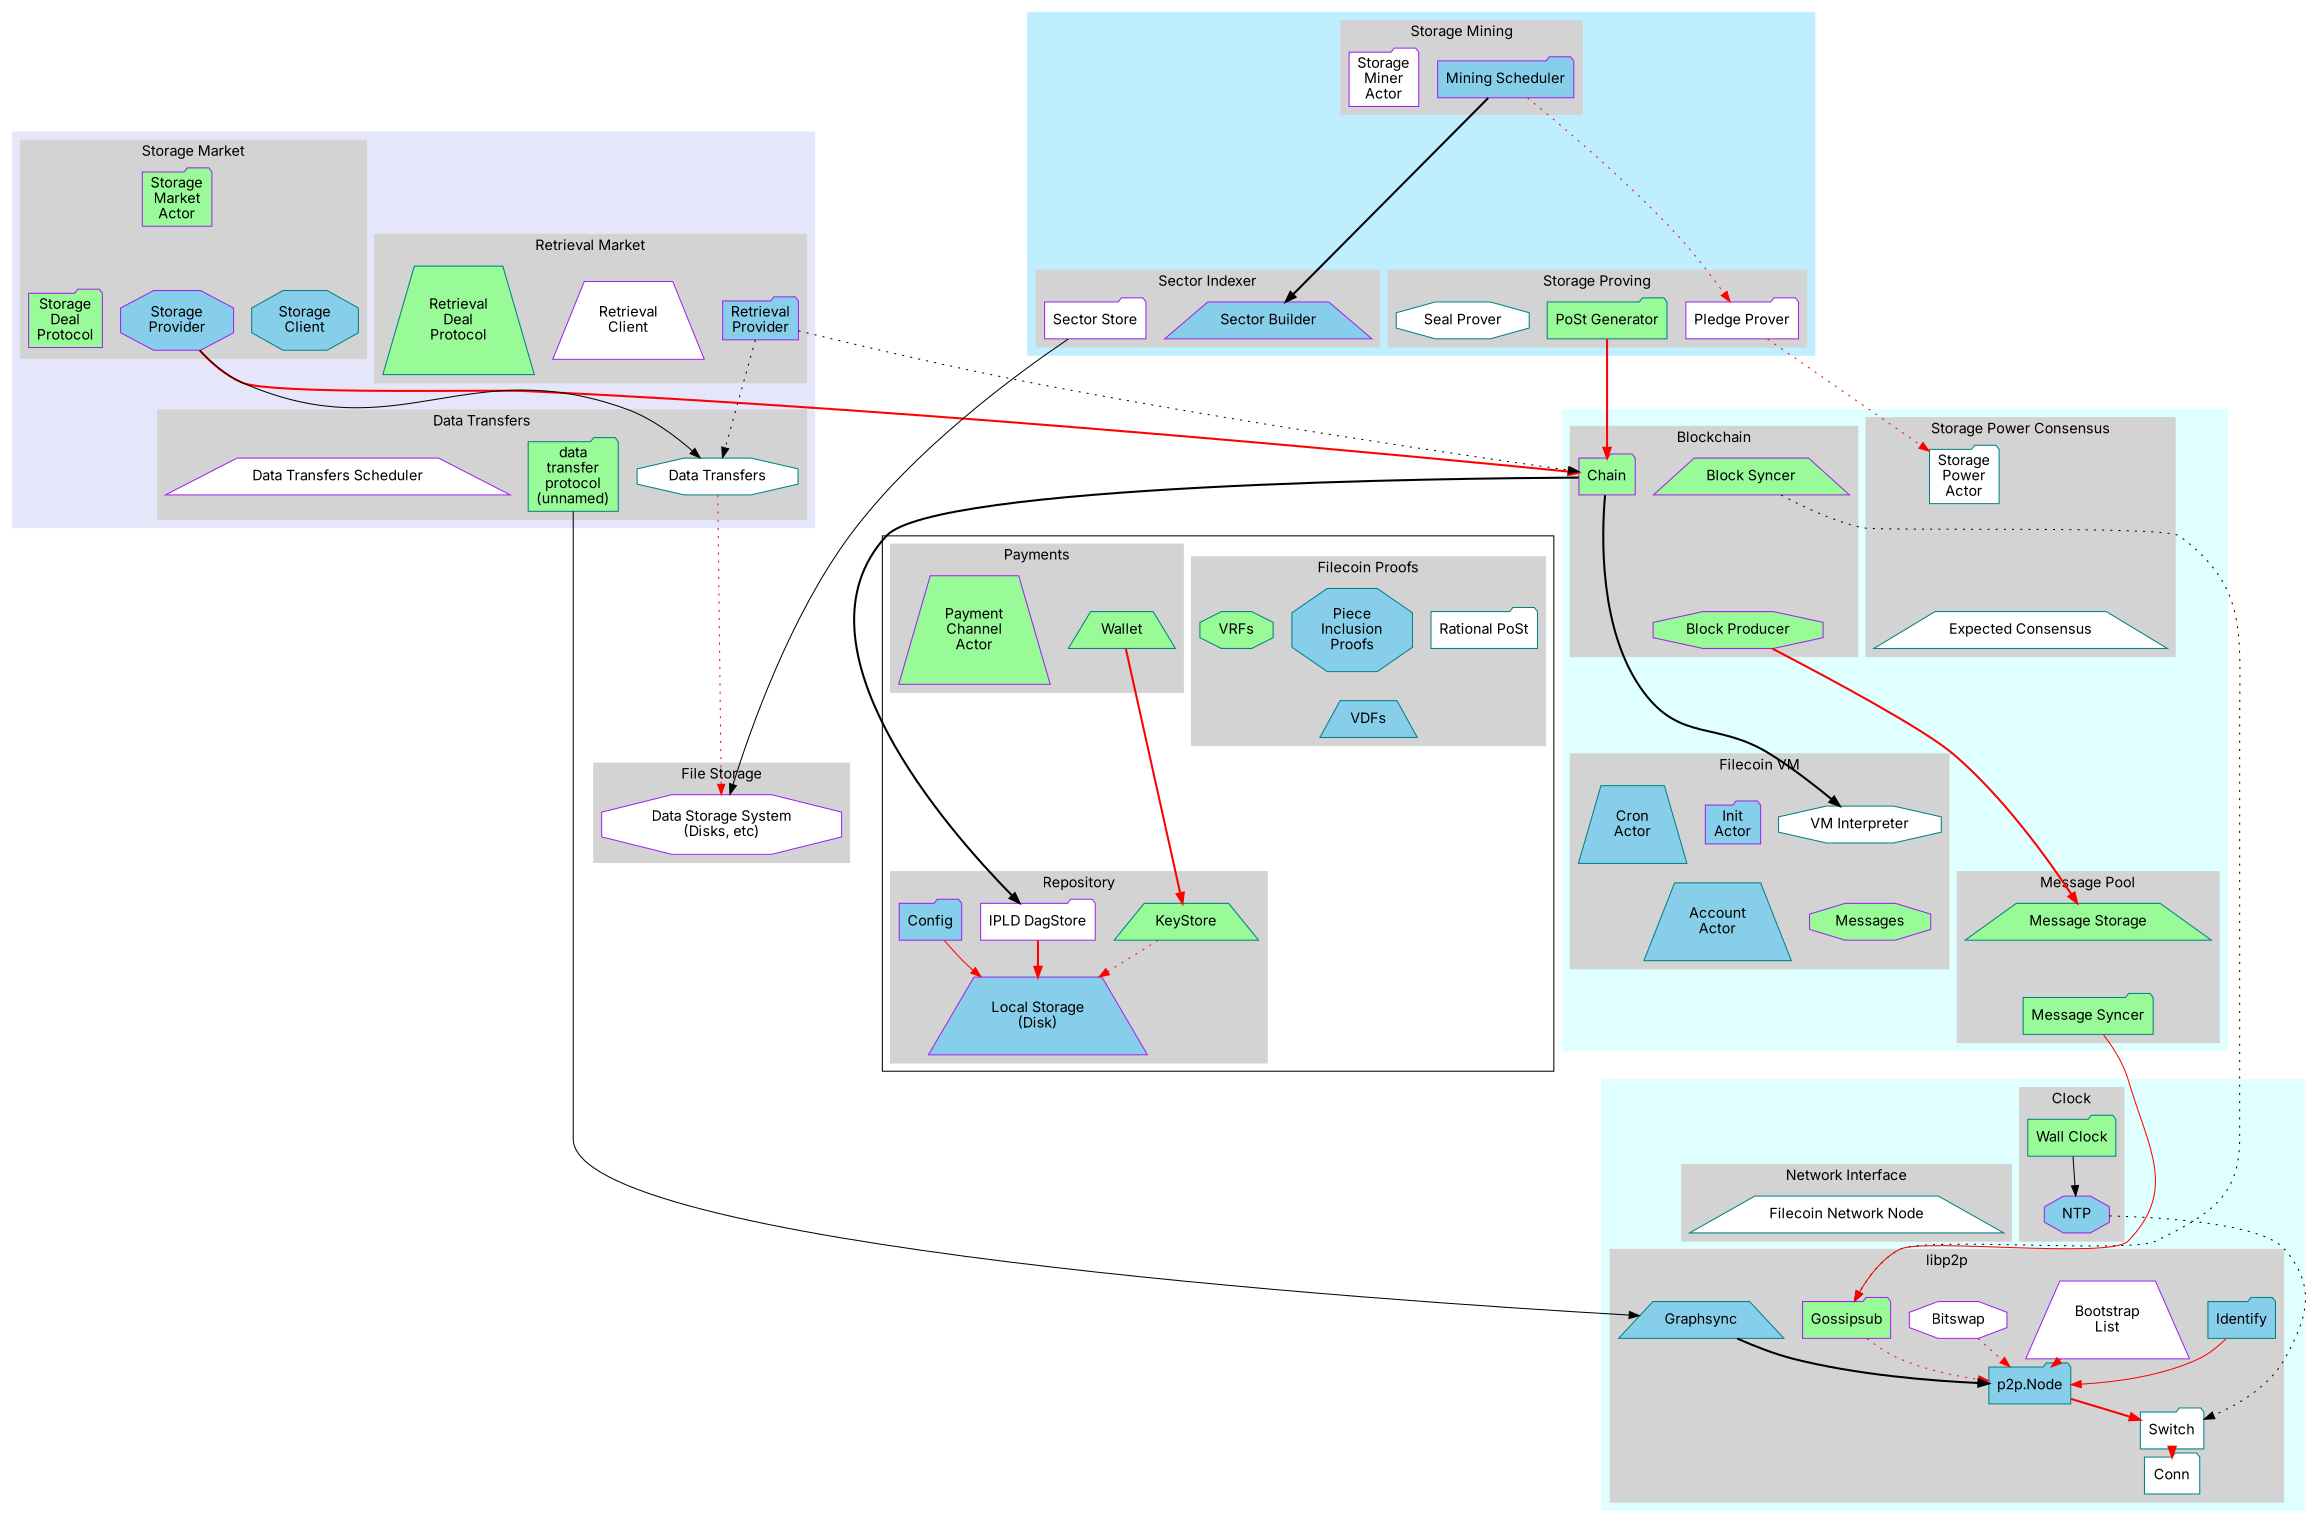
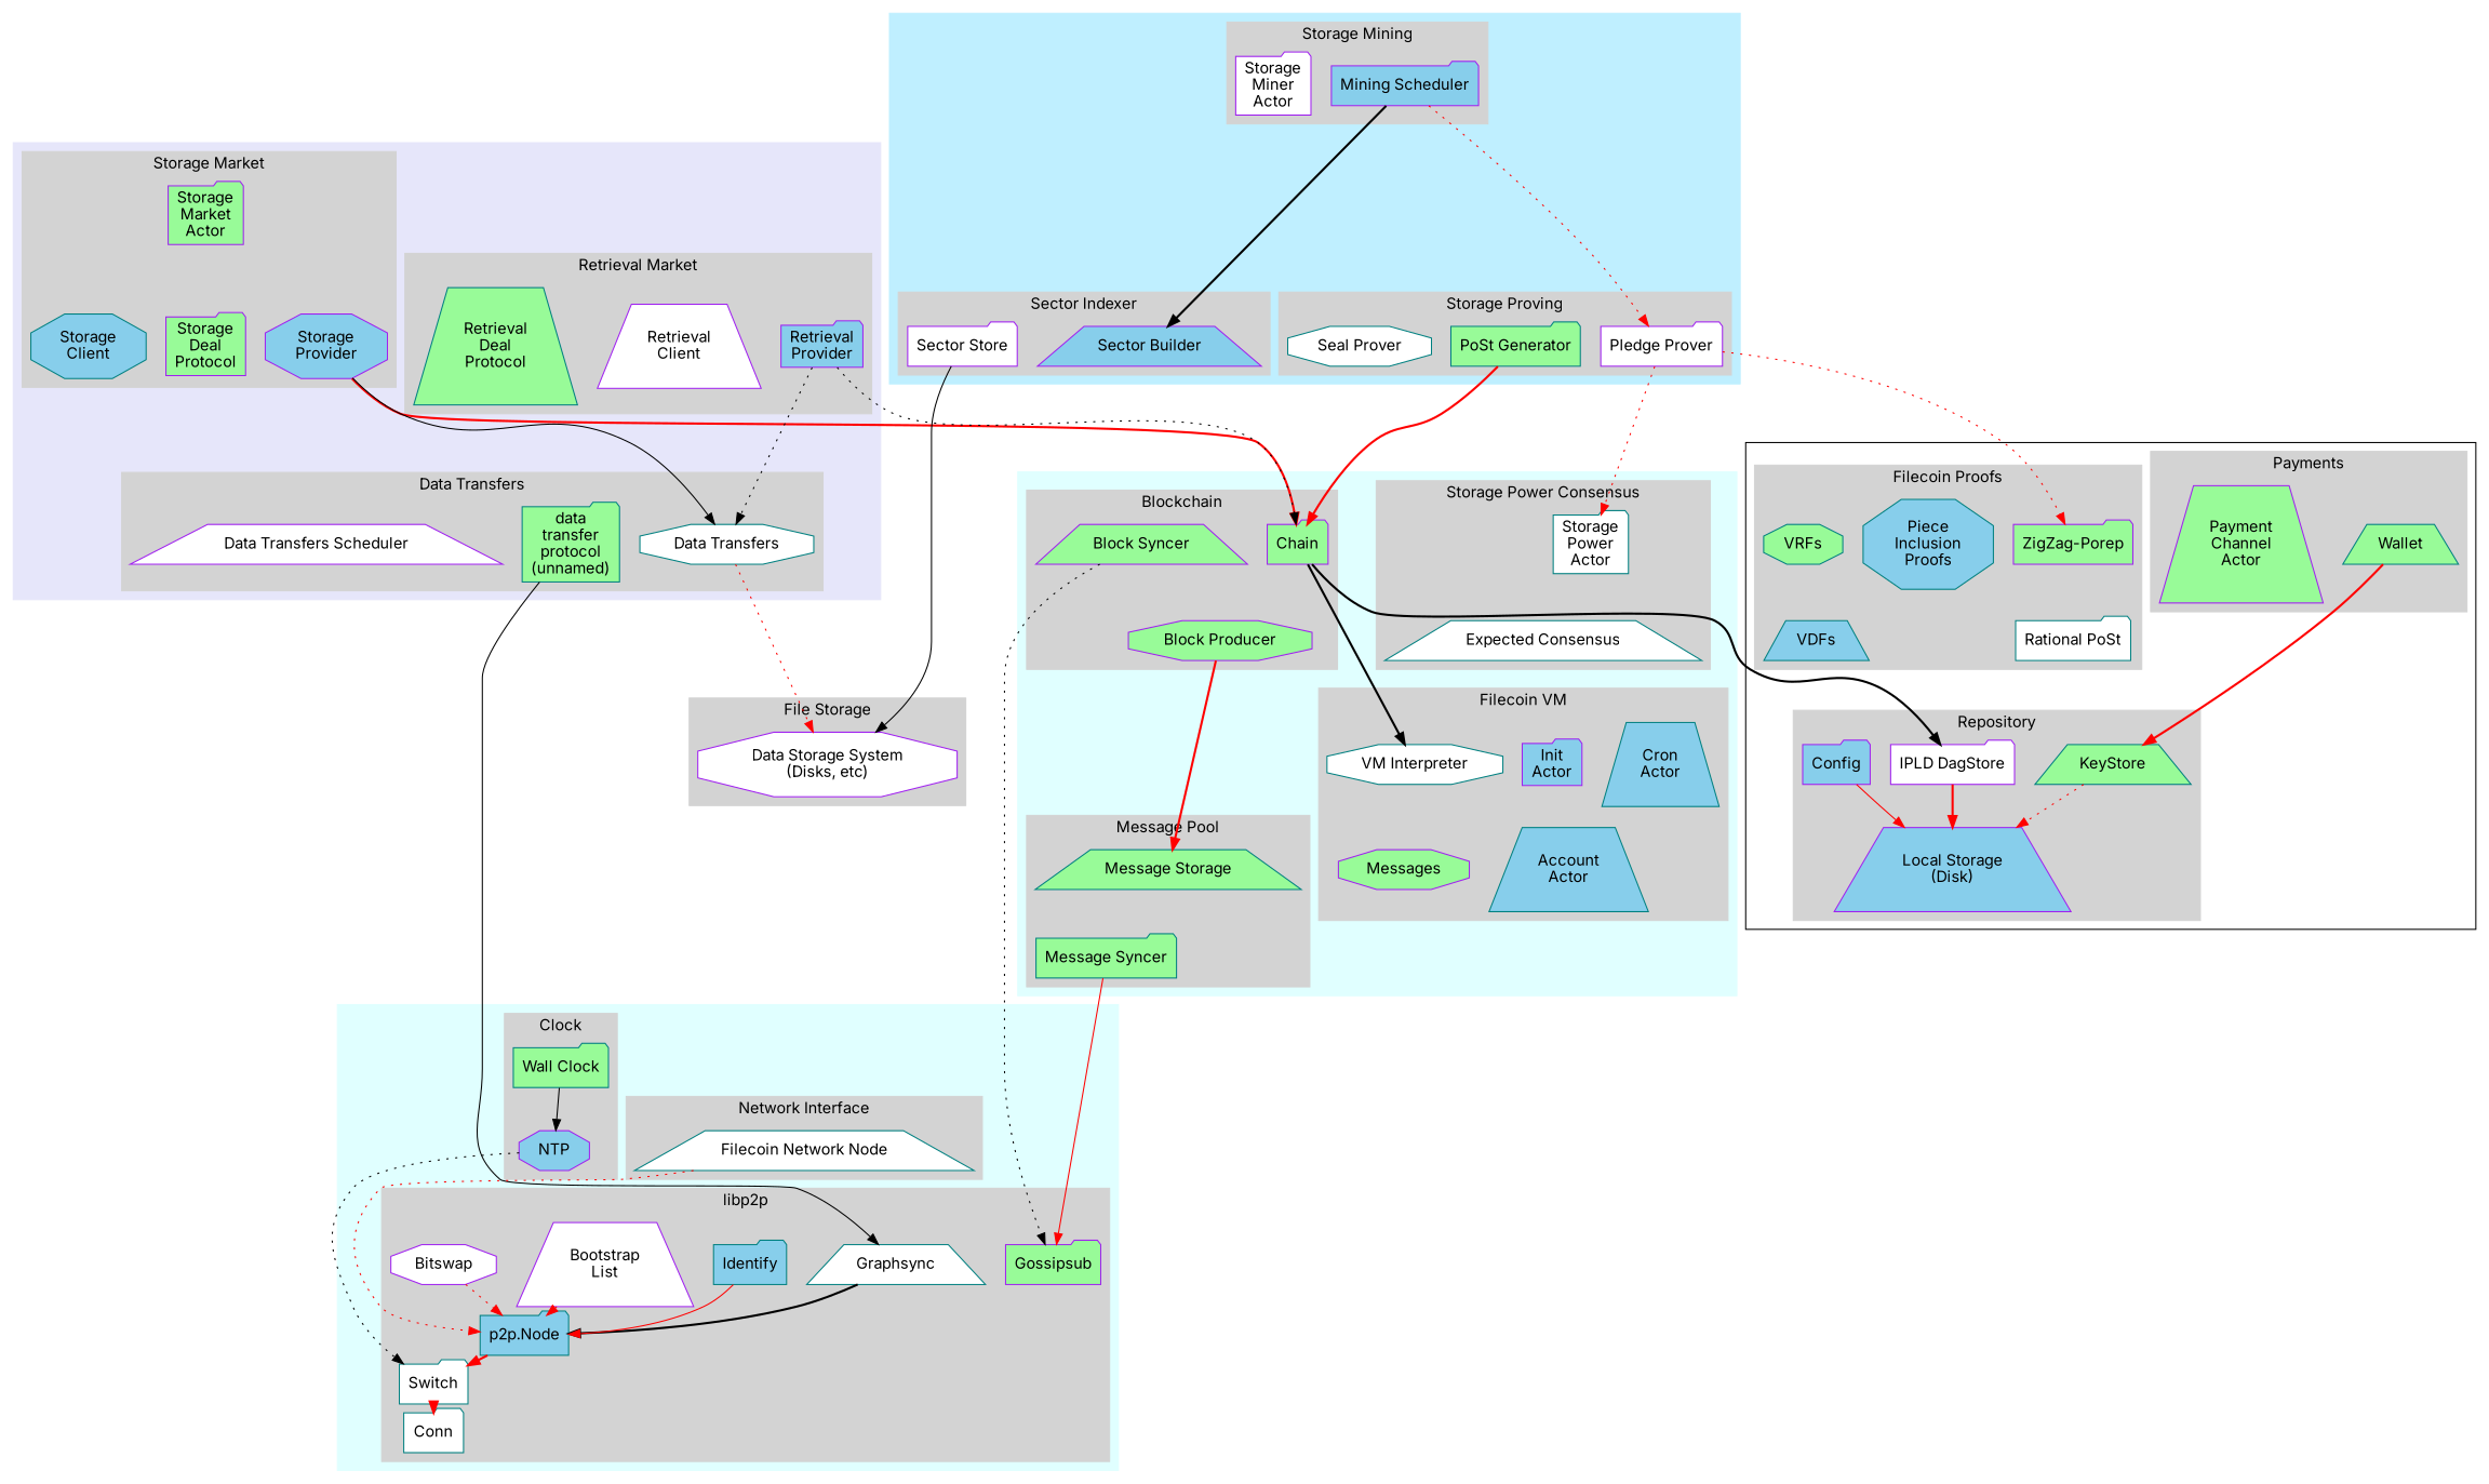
  digraph {
    compound=true
    fontname=Inter
    ranksep=0.01
    node [color=purple fillcolor=palegreen fontname=Inter shape=folder style=filled]
    edge [color=red fontname=Inter style=invis]
    Chain
    "VM Interpreter" [color=teal fillcolor=white shape=octagon]
    "IPLD DagStore" [fillcolor=white]
    "Block Producer" [shape=octagon]
    "Message Storage" [color=teal shape=trapezium]
    "Block Syncer" [shape=trapezium]
    Gossipsub
    "Message Syncer" [color=teal]
    n9 [color=teal fillcolor=white label="Storage\nPower\nActor"]
    n10 [fillcolor=skyblue label="Storage\nProvider" shape=octagon]
    "Data Transfers" [color=teal fillcolor=white shape=octagon]
    n12 [fillcolor=skyblue label="Retrieval\nProvider"]
    n13 [fillcolor=white label="Data Storage System\n(Disks, etc)" shape=octagon]
    n14 [color=teal label="data\ntransfer\nprotocol\n(unnamed)"]
-   Graphsync [color=teal fillcolor=skyblue shape=trapezium]
+   Graphsync [color=teal fillcolor=white shape=trapezium]
    "Mining Scheduler" [fillcolor=skyblue]
    "Sector Builder" [fillcolor=skyblue shape=trapezium]
    "Pledge Prover" [fillcolor=white]
    "Sector Store" [fillcolor=white]
    "PoSt Generator" [color=teal]
+   "ZigZag-Porep"
    KeyStore [color=teal shape=trapezium]
    Wallet [color=teal shape=trapezium]
    NTP [fillcolor=skyblue shape=octagon]
    Switch [color=teal fillcolor=white]
    Messages [shape=octagon]
    n27 [fillcolor=skyblue label="Init\nActor"]
    n28 [color=teal fillcolor=skyblue label="Account\nActor" shape=trapezium]
    n29 [color=teal fillcolor=skyblue label="Cron\nActor" shape=trapezium]
    "Expected Consensus" [color=teal fillcolor=white shape=trapezium]
    n31 [color=teal fillcolor=skyblue label="Storage\nClient" shape=octagon]
    n32 [label="Storage\nDeal\nProtocol"]
    n33 [label="Storage\nMarket\nActor"]
    "Data Transfers Scheduler" [fillcolor=white shape=trapezium]
    n35 [fillcolor=white label="Retrieval\nClient" shape=trapezium]
    n36 [color=teal label="Retrieval\nDeal\nProtocol" shape=trapezium]
    n37 [fillcolor=white label="Storage\nMiner\nActor"]
    "Seal Prover" [color=teal fillcolor=white shape=octagon]
    Config [fillcolor=skyblue]
    n40 [fillcolor=skyblue label="Local Storage\n(Disk)" shape=trapezium]
    "Rational PoSt" [color=teal fillcolor=white]
    n42 [color=teal fillcolor=skyblue label="Piece\nInclusion\nProofs" shape=octagon]
    VRFs [color=teal shape=octagon]
    VDFs [color=teal fillcolor=skyblue shape=trapezium]
    n45 [label="Payment\nChannel\nActor" shape=trapezium]
    "Wall Clock" [color=teal]
    "p2p.Node" [color=teal fillcolor=skyblue]
    Conn [color=teal fillcolor=white]
    Identify [color=teal fillcolor=skyblue]
    n50 [fillcolor=white label="Bootstrap\nList" shape=trapezium]
    Bitswap [fillcolor=white shape=octagon]
    "Filecoin Network Node" [color=teal fillcolor=white shape=trapezium]
    subgraph sub_1 {
      Chain
      "VM Interpreter"
      "IPLD DagStore"
      "Block Producer"
      "Message Storage"
      "Block Syncer"
      Gossipsub
      "Message Syncer"
      n9
      n10
      "Data Transfers"
      n12
      n13
      n14
      Graphsync
      "Mining Scheduler"
      "Sector Builder"
      "Pledge Prover"
      "Sector Store"
      "PoSt Generator"
+     "ZigZag-Porep"
      KeyStore
      Wallet
      NTP
      Switch
    }
    subgraph cluster_2 {
      color=lightcyan1
      style=filled
      subgraph cluster_3 {
        color=lightgrey
        label="Filecoin VM"
        style=filled
        subgraph sub_4 {
          color=lightgrey
          label="Filecoin VM"
          style=filled
          "VM Interpreter"
          Messages
        }
        subgraph sub_5 {
          color=lightgrey
          label="Filecoin VM"
          style=filled
          n27
          n28
          n29
        }
      }
      subgraph cluster_6 {
        color=lightgrey
        label=Blockchain
        style=filled
        subgraph sub_7 {
          color=lightgrey
          label=Blockchain
          style=filled
          Chain
          "Block Producer"
          "Block Syncer"
        }
      }
      subgraph cluster_8 {
        color=lightgrey
        label="Message Pool"
        style=filled
        subgraph sub_9 {
          color=lightgrey
          label="Message Pool"
          style=filled
          "Message Storage"
          "Message Syncer"
        }
      }
      subgraph cluster_10 {
        color=lightgrey
        label="Storage Power Consensus"
        style=filled
        subgraph sub_11 {
          color=lightgrey
          label="Storage Power Consensus"
          style=filled
          "Expected Consensus"
        }
        subgraph sub_12 {
          color=lightgrey
          label="Storage Power Consensus"
          style=filled
          n9
        }
      }
    }
    subgraph cluster_13 {
      color=lightgrey
      label="File Storage"
      style=filled
      n13
    }
    subgraph cluster_14 {
      color=lavender
      style=filled
      subgraph cluster_15 {
        color=lightgrey
        label="Storage Market"
        style=filled
        subgraph sub_16 {
          color=lightgrey
          label="Storage Market"
          style=filled
          n10
          n31
        }
        subgraph sub_17 {
          color=lightgrey
          label="Storage Market"
          style=filled
          n32
        }
        subgraph sub_18 {
          color=lightgrey
          label="Storage Market"
          style=filled
          n33
        }
        subgraph sub_19 {
          color=lightgrey
          label="Storage Market"
          style=filled
          n10
          n31
          n32
          n33
        }
      }
      subgraph cluster_20 {
        color=lightgrey
        label="Data Transfers"
        style=filled
        subgraph sub_21 {
          color=lightgrey
          label="Data Transfers"
          style=filled
          "Data Transfers"
          "Data Transfers Scheduler"
        }
        subgraph sub_22 {
          color=lightgrey
          label="Data Transfers"
          style=filled
          n14
        }
      }
      subgraph cluster_23 {
        color=lightgrey
        label="Retrieval Market"
        style=filled
        subgraph sub_24 {
          color=lightgrey
          label="Retrieval Market"
          style=filled
          n12
          n35
        }
        subgraph sub_25 {
          color=lightgrey
          label="Retrieval Market"
          style=filled
          n36
        }
      }
    }
    subgraph cluster_26 {
      color=lightblue1
      style=filled
      subgraph cluster_27 {
        color=lightgrey
        label="Sector Indexer"
        style=filled
        subgraph sub_28 {
          color=lightgrey
          label="Sector Indexer"
          style=filled
          "Sector Builder"
          "Sector Store"
        }
      }
      subgraph cluster_29 {
        color=lightgrey
        label="Storage Mining"
        style=filled
        subgraph sub_30 {
          color=lightgrey
          label="Storage Mining"
          style=filled
          "Mining Scheduler"
        }
        subgraph sub_31 {
          color=lightgrey
          label="Storage Mining"
          style=filled
          n37
        }
      }
      subgraph cluster_32 {
        color=lightgrey
        label="Storage Proving"
        style=filled
        subgraph sub_33 {
          color=lightgrey
          label="Storage Proving"
          style=filled
          "Pledge Prover"
          "PoSt Generator"
          "Seal Prover"
        }
      }
    }
    subgraph cluster_34 {
      subgraph cluster_35 {
        color=lightgrey
        label=Repository
        style=filled
        n40
        subgraph sub_36 {
          color=lightgrey
          label=Repository
          style=filled
          "IPLD DagStore"
          KeyStore
          Config
        }
      }
      subgraph cluster_37 {
        color=lightgrey
        label="Filecoin Proofs"
        style=filled
        subgraph sub_38 {
          color=lightgrey
          label="Filecoin Proofs"
          style=filled
+         "ZigZag-Porep"
          "Rational PoSt"
          n42
          VRFs
          VDFs
        }
      }
      subgraph cluster_39 {
        color=lightgrey
        label=Payments
        style=filled
        subgraph sub_40 {
          color=lightgrey
          label=Payments
          style=filled
          Wallet
        }
        subgraph sub_41 {
          color=lightgrey
          label=Payments
          style=filled
          n45
        }
      }
    }
    subgraph cluster_42 {
      color=lightcyan1
      style=filled
      subgraph cluster_43 {
        color=lightgrey
        label=Clock
        style=filled
        subgraph sub_44 {
          color=lightgrey
          label=Clock
          style=filled
          NTP
          "Wall Clock"
        }
        subgraph sub_45 {
          color=lightgrey
          label=Clock
          style=filled
          NTP
        }
      }
      subgraph cluster_46 {
        color=lightgrey
        label=libp2p
        style=filled
        Graphsync
        Bitswap
        subgraph sub_47 {
          color=lightgrey
          label=libp2p
          style=filled
          Switch
          "p2p.Node"
          Conn
        }
        subgraph sub_48 {
          color=lightgrey
          label=libp2p
          style=filled
          Gossipsub
          Identify
          n50
        }
      }
      subgraph cluster_49 {
        color=lightgrey
        label="Network Interface"
        style=filled
        subgraph sub_50 {
          color=lightgrey
          label="Network Interface"
          style=filled
          "Filecoin Network Node"
        }
        subgraph sub_51 {
          color=lightgrey
          label="Network Interface"
          style=filled
        }
      }
      subgraph cluster_52 {
        color=lightgrey
        label=IPFS
        style=filled
        subgraph sub_53 {
          color=lightgrey
          label=IPFS
          style=filled
        }
      }
    }
    Chain -> "VM Interpreter" [color=black minlen=3 style=bold]
    Chain -> "IPLD DagStore" [color=black minlen=3 style=bold]
    Chain -> "Block Producer" [color=""]
    "VM Interpreter" -> Messages [color=""]
    "IPLD DagStore" -> n40 [style=bold]
    "Block Producer" -> "Message Storage" [minlen=3 style=bold]
    "Message Storage" -> "Message Syncer" [color=""]
    "Block Syncer" -> Gossipsub [color=black minlen=3 style=dotted]
-   Gossipsub -> "p2p.Node" [style=dotted]
+   "Filecoin Network Node" -> "p2p.Node" [style=dotted]
    "Message Syncer" -> Gossipsub [minlen=3 style=solid]
    "Message Syncer" -> "Filecoin Network Node" [color=""]
    n9 -> "Expected Consensus" [color=""]
    n10 -> Chain [minlen=3 style=bold]
    n10 -> "Data Transfers" [color=black minlen=3 style=solid]
    "Data Transfers" -> n13 [minlen=3 style=dotted]
    n12 -> Chain [color=black minlen=3 style=dotted]
    n12 -> "Data Transfers" [color=black minlen=3 style=dotted]
    n14 -> Graphsync [color=black minlen=3 style=solid]
    Graphsync -> "p2p.Node" [color=black style=bold]
    "Mining Scheduler" -> "Sector Builder" [color=black minlen=3 style=bold]
    "Mining Scheduler" -> "Pledge Prover" [minlen=3 style=dotted]
    "Pledge Prover" -> n9 [minlen=3 style=dotted]
+   "Pledge Prover" -> "ZigZag-Porep" [minlen=3 style=dotted]
    "Sector Store" -> n13 [color=black minlen=3 style=solid]
    "PoSt Generator" -> Chain [minlen=3 style=bold]
+   "ZigZag-Porep" -> "Rational PoSt" [color=""]
    KeyStore -> n40 [style=dotted]
    Wallet -> KeyStore [minlen=3 style=bold]
    NTP -> Switch [color=black minlen=3 style=dotted]
    Switch -> Conn [style=bold]
    n27 -> n28 [color=""]
    n33 -> n10 [color=""]
    n33 -> n31 [color=""]
    n33 -> n32 [color=""]
    Config -> n40 [style=solid]
    VRFs -> VDFs [color=""]
    VDFs -> n29 [color=""]
    "Wall Clock" -> NTP [color=black style=solid]
    "p2p.Node" -> Switch [style=bold]
    Identify -> "p2p.Node" [style=solid]
    n50 -> "p2p.Node" [style=dotted]
    Bitswap -> "p2p.Node" [style=dotted]
    "Filecoin Network Node" -> Gossipsub [color=""]
  }
